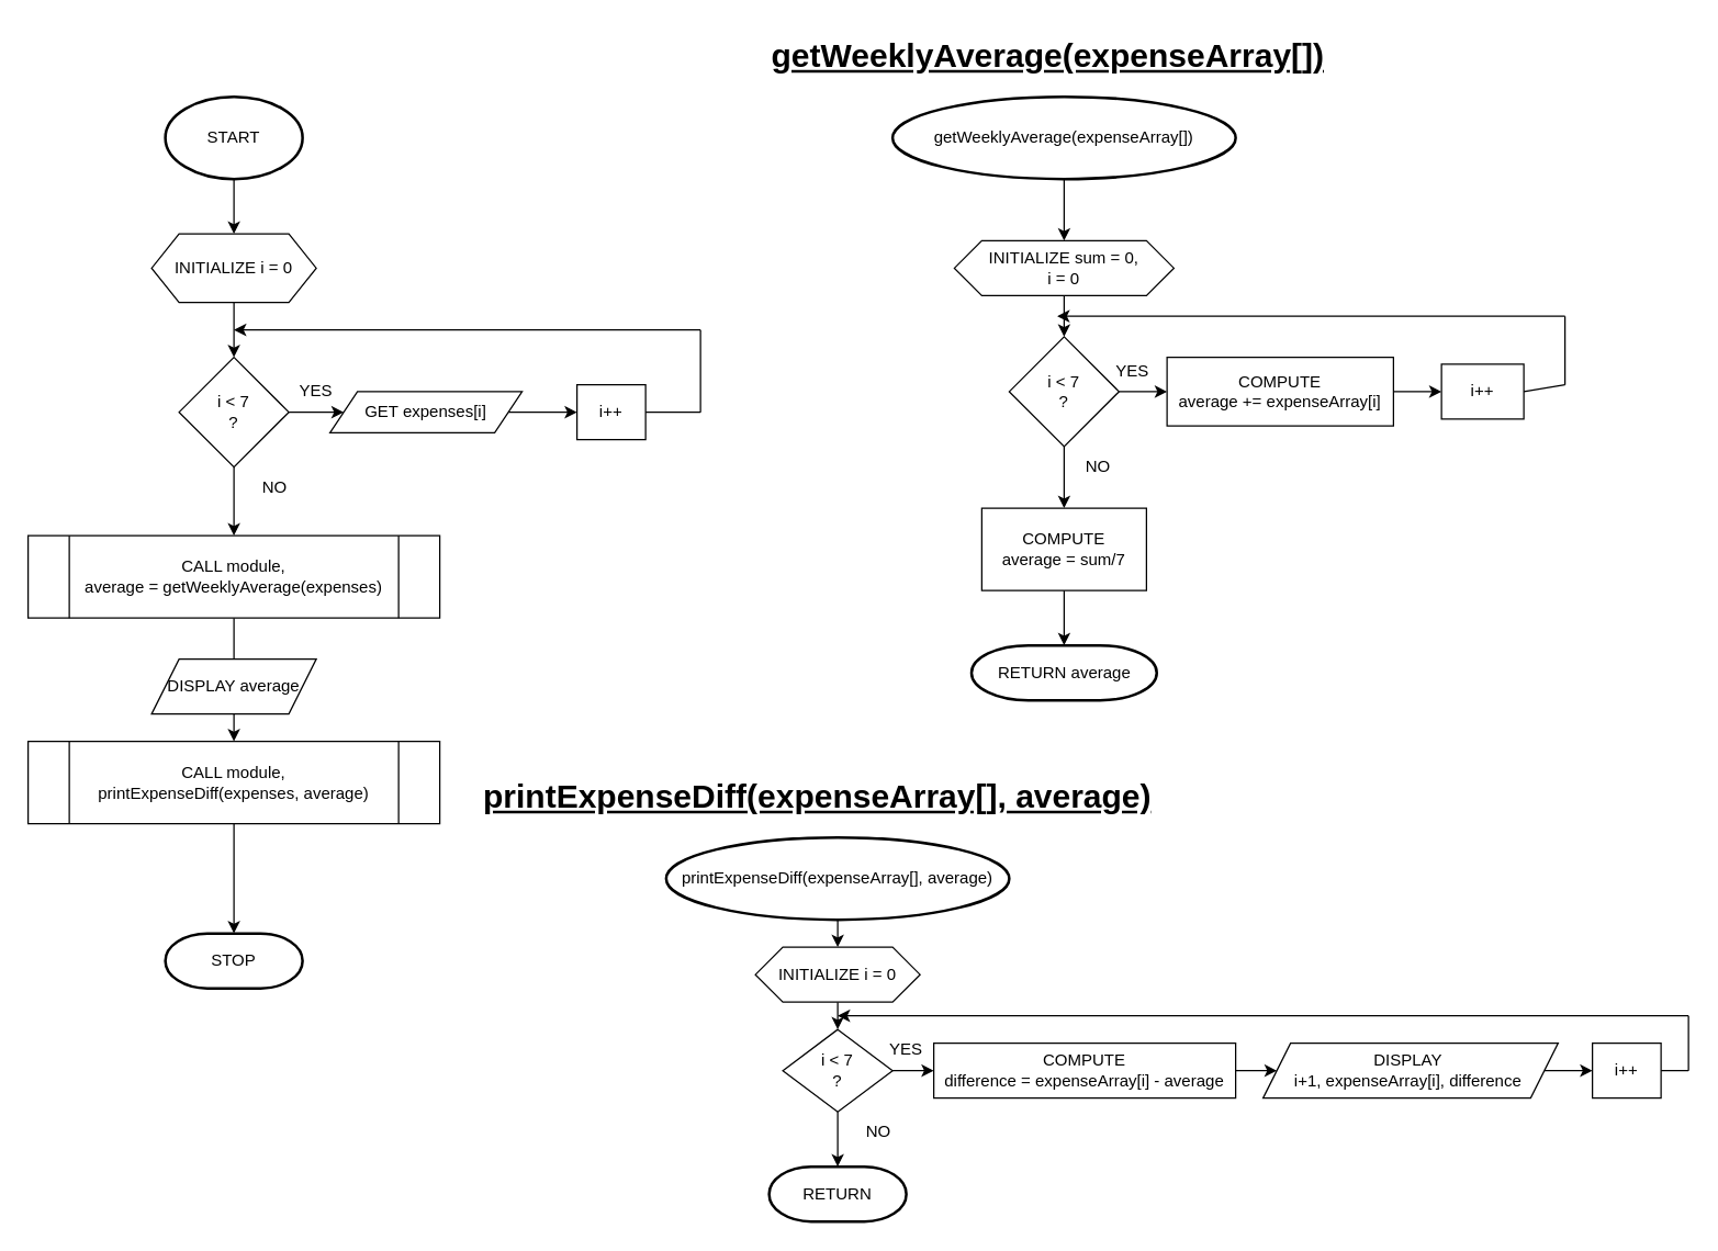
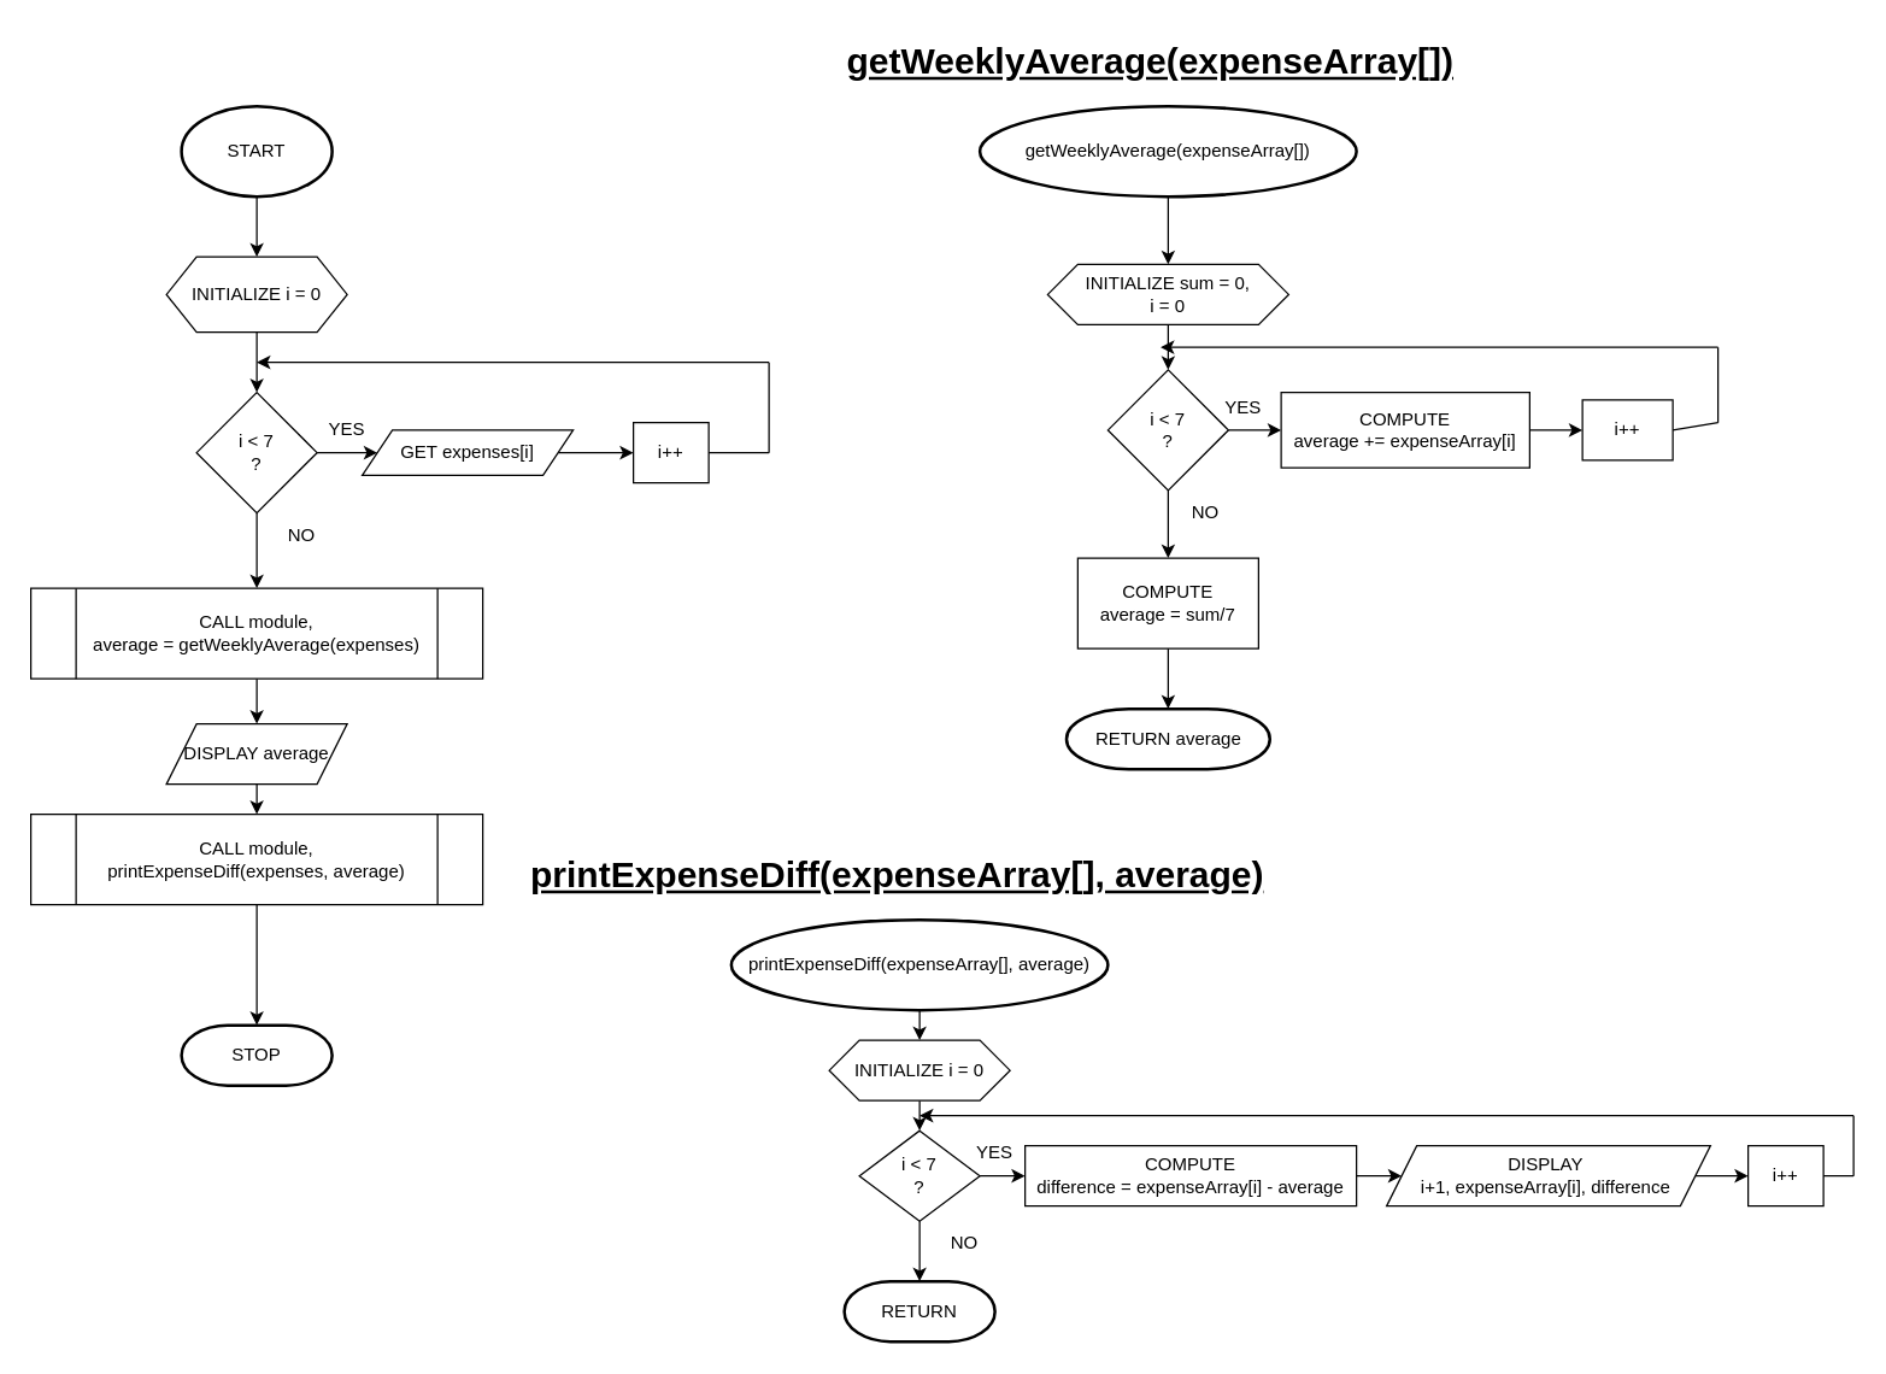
  <mxCell id="0" />
  <mxCell id="1" parent="0" />
  <mxCell id="2" style="edgeStyle=orthogonalEdgeStyle;rounded=0;orthogonalLoop=1;jettySize=auto;html=1;exitX=0.5;exitY=1;exitDx=0;exitDy=0;exitPerimeter=0;entryX=0.5;entryY=0;entryDx=0;entryDy=0;" edge="1" parent="1" source="3" target="7"><mxGeometry relative="1" as="geometry" /></mxCell>
  <mxCell id="3" value="START" style="strokeWidth=2;html=1;shape=mxgraph.flowchart.start_1;whiteSpace=wrap;" vertex="1" parent="1"><mxGeometry x="120" y="70" width="100" height="60" as="geometry" /></mxCell>
  <mxCell id="4" style="edgeStyle=orthogonalEdgeStyle;rounded=0;orthogonalLoop=1;jettySize=auto;html=1;exitX=1;exitY=0.5;exitDx=0;exitDy=0;entryX=0;entryY=0.5;entryDx=0;entryDy=0;" edge="1" parent="1" source="5" target="12"><mxGeometry relative="1" as="geometry" /></mxCell>
  <mxCell id="5" value="GET expenses[i]" style="shape=parallelogram;perimeter=parallelogramPerimeter;whiteSpace=wrap;html=1;fixedSize=1;" vertex="1" parent="1"><mxGeometry x="240" y="285" width="140" height="30" as="geometry" /></mxCell>
  <mxCell id="6" style="edgeStyle=orthogonalEdgeStyle;rounded=0;orthogonalLoop=1;jettySize=auto;html=1;exitX=0.5;exitY=1;exitDx=0;exitDy=0;entryX=0.5;entryY=0;entryDx=0;entryDy=0;" edge="1" parent="1" source="7" target="10"><mxGeometry relative="1" as="geometry" /></mxCell>
  <mxCell id="7" value="INITIALIZE i = 0" style="shape=hexagon;perimeter=hexagonPerimeter2;whiteSpace=wrap;html=1;fixedSize=1;" vertex="1" parent="1"><mxGeometry x="110" y="170" width="120" height="50" as="geometry" /></mxCell>
  <mxCell id="8" style="edgeStyle=orthogonalEdgeStyle;rounded=0;orthogonalLoop=1;jettySize=auto;html=1;exitX=1;exitY=0.5;exitDx=0;exitDy=0;entryX=0;entryY=0.5;entryDx=0;entryDy=0;" edge="1" parent="1" source="10" target="5"><mxGeometry relative="1" as="geometry" /></mxCell>
  <mxCell id="9" style="edgeStyle=orthogonalEdgeStyle;rounded=0;orthogonalLoop=1;jettySize=auto;html=1;exitX=0.5;exitY=1;exitDx=0;exitDy=0;entryX=0.5;entryY=0;entryDx=0;entryDy=0;" edge="1" parent="1" source="10" target="18"><mxGeometry relative="1" as="geometry" /></mxCell>
  <mxCell id="10" value="i &amp;lt; 7&lt;div&gt;?&lt;/div&gt;" style="rhombus;whiteSpace=wrap;html=1;" vertex="1" parent="1"><mxGeometry x="130" y="260" width="80" height="80" as="geometry" /></mxCell>
  <mxCell id="11" value="YES" style="text;html=1;align=center;verticalAlign=middle;whiteSpace=wrap;rounded=0;" vertex="1" parent="1"><mxGeometry x="200" y="270" width="60" height="30" as="geometry" /></mxCell>
  <mxCell id="12" value="i++" style="rounded=0;whiteSpace=wrap;html=1;" vertex="1" parent="1"><mxGeometry x="420" y="280" width="50" height="40" as="geometry" /></mxCell>
  <mxCell id="13" value="" style="endArrow=classic;html=1;rounded=0;" edge="1" parent="1"><mxGeometry width="50" height="50" relative="1" as="geometry"><mxPoint x="510" y="240" as="sourcePoint" /><mxPoint x="170" y="240" as="targetPoint" /></mxGeometry></mxCell>
  <mxCell id="14" value="" style="endArrow=none;html=1;rounded=0;exitX=1;exitY=0.5;exitDx=0;exitDy=0;" edge="1" parent="1" source="12"><mxGeometry width="50" height="50" relative="1" as="geometry"><mxPoint x="320" y="410" as="sourcePoint" /><mxPoint x="510" y="300" as="targetPoint" /></mxGeometry></mxCell>
  <mxCell id="15" value="" style="endArrow=none;html=1;rounded=0;" edge="1" parent="1"><mxGeometry width="50" height="50" relative="1" as="geometry"><mxPoint x="510" y="300" as="sourcePoint" /><mxPoint x="510" y="240" as="targetPoint" /></mxGeometry></mxCell>
  <mxCell id="16" value="NO" style="text;html=1;align=center;verticalAlign=middle;whiteSpace=wrap;rounded=0;" vertex="1" parent="1"><mxGeometry x="170" y="340" width="60" height="30" as="geometry" /></mxCell>
- <mxCell id="17" style="edgeStyle=orthogonalEdgeStyle;rounded=0;orthogonalLoop=1;jettySize=auto;html=1;exitX=0.5;exitY=1;exitDx=0;exitDy=0;entryX=0.5;entryY=0;entryDx=0;entryDy=0;endArrow=none;" edge="1" parent="1" source="18" target="53"><mxGeometry relative="1" as="geometry" /></mxCell>
+ <mxCell id="17" style="edgeStyle=orthogonalEdgeStyle;rounded=0;orthogonalLoop=1;jettySize=auto;html=1;exitX=0.5;exitY=1;exitDx=0;exitDy=0;entryX=0.5;entryY=0;entryDx=0;entryDy=0;" edge="1" parent="1" source="18" target="53"><mxGeometry relative="1" as="geometry" /></mxCell>
  <mxCell id="18" value="CALL module,&lt;div&gt;average = getWeeklyAverage(expenses)&lt;/div&gt;" style="shape=process;whiteSpace=wrap;html=1;backgroundOutline=1;" vertex="1" parent="1"><mxGeometry x="20" y="390" width="300" height="60" as="geometry" /></mxCell>
  <mxCell id="19" value="CALL module,&lt;div&gt;printExpenseDiff(expenses, average)&lt;/div&gt;" style="shape=process;whiteSpace=wrap;html=1;backgroundOutline=1;" vertex="1" parent="1"><mxGeometry x="20" y="540" width="300" height="60" as="geometry" /></mxCell>
  <mxCell id="20" value="STOP" style="strokeWidth=2;html=1;shape=mxgraph.flowchart.terminator;whiteSpace=wrap;" vertex="1" parent="1"><mxGeometry x="120" y="680" width="100" height="40" as="geometry" /></mxCell>
  <mxCell id="21" style="edgeStyle=orthogonalEdgeStyle;rounded=0;orthogonalLoop=1;jettySize=auto;html=1;exitX=0.5;exitY=1;exitDx=0;exitDy=0;entryX=0.5;entryY=0;entryDx=0;entryDy=0;entryPerimeter=0;" edge="1" parent="1" source="19" target="20"><mxGeometry relative="1" as="geometry" /></mxCell>
  <mxCell id="22" value="&lt;h1 style=&quot;margin-top: 0px;&quot;&gt;&lt;u&gt;getWeeklyAverage(expenseArray[])&lt;/u&gt;&lt;/h1&gt;" style="text;html=1;whiteSpace=wrap;overflow=hidden;rounded=0;" vertex="1" parent="1"><mxGeometry x="560" y="20" width="420" height="40" as="geometry" /></mxCell>
  <mxCell id="23" style="edgeStyle=orthogonalEdgeStyle;rounded=0;orthogonalLoop=1;jettySize=auto;html=1;exitX=0.5;exitY=1;exitDx=0;exitDy=0;exitPerimeter=0;entryX=0.5;entryY=0;entryDx=0;entryDy=0;" edge="1" parent="1" source="24" target="26"><mxGeometry relative="1" as="geometry" /></mxCell>
  <mxCell id="24" value="getWeeklyAverage(expenseArray[])" style="strokeWidth=2;html=1;shape=mxgraph.flowchart.start_1;whiteSpace=wrap;" vertex="1" parent="1"><mxGeometry x="650" y="70" width="250" height="60" as="geometry" /></mxCell>
  <mxCell id="25" style="edgeStyle=orthogonalEdgeStyle;rounded=0;orthogonalLoop=1;jettySize=auto;html=1;exitX=0.5;exitY=1;exitDx=0;exitDy=0;entryX=0.5;entryY=0;entryDx=0;entryDy=0;" edge="1" parent="1" source="26" target="29"><mxGeometry relative="1" as="geometry" /></mxCell>
  <mxCell id="26" value="INITIALIZE sum = 0,&lt;div&gt;i = 0&lt;/div&gt;" style="shape=hexagon;perimeter=hexagonPerimeter2;whiteSpace=wrap;html=1;fixedSize=1;" vertex="1" parent="1"><mxGeometry x="695" y="175" width="160" height="40" as="geometry" /></mxCell>
  <mxCell id="27" style="edgeStyle=orthogonalEdgeStyle;rounded=0;orthogonalLoop=1;jettySize=auto;html=1;exitX=1;exitY=0.5;exitDx=0;exitDy=0;entryX=0;entryY=0.5;entryDx=0;entryDy=0;" edge="1" parent="1" source="29" target="31"><mxGeometry relative="1" as="geometry" /></mxCell>
  <mxCell id="28" style="edgeStyle=orthogonalEdgeStyle;rounded=0;orthogonalLoop=1;jettySize=auto;html=1;exitX=0.5;exitY=1;exitDx=0;exitDy=0;entryX=0.5;entryY=0;entryDx=0;entryDy=0;" edge="1" parent="1" source="29" target="38"><mxGeometry relative="1" as="geometry" /></mxCell>
  <mxCell id="29" value="i &amp;lt; 7&lt;div&gt;?&lt;/div&gt;" style="rhombus;whiteSpace=wrap;html=1;" vertex="1" parent="1"><mxGeometry x="735" y="245" width="80" height="80" as="geometry" /></mxCell>
  <mxCell id="30" style="edgeStyle=orthogonalEdgeStyle;rounded=0;orthogonalLoop=1;jettySize=auto;html=1;exitX=1;exitY=0.5;exitDx=0;exitDy=0;entryX=0;entryY=0.5;entryDx=0;entryDy=0;" edge="1" parent="1" source="31" target="33"><mxGeometry relative="1" as="geometry" /></mxCell>
  <mxCell id="31" value="COMPUTE&lt;div&gt;average += expenseArray[i]&lt;/div&gt;" style="rounded=0;whiteSpace=wrap;html=1;" vertex="1" parent="1"><mxGeometry x="850" y="260" width="165" height="50" as="geometry" /></mxCell>
  <mxCell id="32" value="YES" style="text;html=1;align=center;verticalAlign=middle;whiteSpace=wrap;rounded=0;" vertex="1" parent="1"><mxGeometry x="795" y="255" width="60" height="30" as="geometry" /></mxCell>
  <mxCell id="33" value="i++" style="rounded=0;whiteSpace=wrap;html=1;" vertex="1" parent="1"><mxGeometry x="1050" y="265" width="60" height="40" as="geometry" /></mxCell>
  <mxCell id="34" value="" style="endArrow=classic;html=1;rounded=0;" edge="1" parent="1"><mxGeometry width="50" height="50" relative="1" as="geometry"><mxPoint x="1140" y="230" as="sourcePoint" /><mxPoint x="770" y="230" as="targetPoint" /></mxGeometry></mxCell>
  <mxCell id="35" value="" style="endArrow=none;html=1;rounded=0;" edge="1" parent="1"><mxGeometry width="50" height="50" relative="1" as="geometry"><mxPoint x="1140" y="280" as="sourcePoint" /><mxPoint x="1140" y="230" as="targetPoint" /></mxGeometry></mxCell>
  <mxCell id="36" value="" style="endArrow=none;html=1;rounded=0;exitX=1;exitY=0.5;exitDx=0;exitDy=0;" edge="1" parent="1" source="33"><mxGeometry width="50" height="50" relative="1" as="geometry"><mxPoint x="1000" y="310" as="sourcePoint" /><mxPoint x="1140" y="280" as="targetPoint" /></mxGeometry></mxCell>
  <mxCell id="37" value="NO" style="text;html=1;align=center;verticalAlign=middle;whiteSpace=wrap;rounded=0;" vertex="1" parent="1"><mxGeometry x="770" y="325" width="60" height="30" as="geometry" /></mxCell>
  <mxCell id="38" value="COMPUTE&lt;div&gt;average = sum/7&lt;/div&gt;" style="rounded=0;whiteSpace=wrap;html=1;" vertex="1" parent="1"><mxGeometry x="715" y="370" width="120" height="60" as="geometry" /></mxCell>
  <mxCell id="39" value="RETURN average" style="strokeWidth=2;html=1;shape=mxgraph.flowchart.terminator;whiteSpace=wrap;" vertex="1" parent="1"><mxGeometry x="707.5" y="470" width="135" height="40" as="geometry" /></mxCell>
  <mxCell id="40" style="edgeStyle=orthogonalEdgeStyle;rounded=0;orthogonalLoop=1;jettySize=auto;html=1;exitX=0.5;exitY=1;exitDx=0;exitDy=0;entryX=0.5;entryY=0;entryDx=0;entryDy=0;entryPerimeter=0;" edge="1" parent="1" source="38" target="39"><mxGeometry relative="1" as="geometry" /></mxCell>
  <mxCell id="41" value="&lt;h1 style=&quot;margin-top: 0px;&quot;&gt;&lt;u&gt;printExpenseDiff(expenseArray[], average)&lt;/u&gt;&lt;/h1&gt;" style="text;html=1;whiteSpace=wrap;overflow=hidden;rounded=0;" vertex="1" parent="1"><mxGeometry x="350" y="560" width="530" height="40" as="geometry" /></mxCell>
  <mxCell id="42" style="edgeStyle=orthogonalEdgeStyle;rounded=0;orthogonalLoop=1;jettySize=auto;html=1;exitX=0.5;exitY=1;exitDx=0;exitDy=0;exitPerimeter=0;entryX=0.5;entryY=0;entryDx=0;entryDy=0;" edge="1" parent="1" source="43" target="45"><mxGeometry relative="1" as="geometry" /></mxCell>
  <mxCell id="43" value="printExpenseDiff(expenseArray[], average)" style="strokeWidth=2;html=1;shape=mxgraph.flowchart.start_1;whiteSpace=wrap;" vertex="1" parent="1"><mxGeometry x="485" y="610" width="250" height="60" as="geometry" /></mxCell>
  <mxCell id="44" style="edgeStyle=orthogonalEdgeStyle;rounded=0;orthogonalLoop=1;jettySize=auto;html=1;exitX=0.5;exitY=1;exitDx=0;exitDy=0;entryX=0.5;entryY=0;entryDx=0;entryDy=0;" edge="1" parent="1" source="45" target="47"><mxGeometry relative="1" as="geometry" /></mxCell>
  <mxCell id="45" value="INITIALIZE i = 0" style="shape=hexagon;perimeter=hexagonPerimeter2;whiteSpace=wrap;html=1;fixedSize=1;" vertex="1" parent="1"><mxGeometry x="550" y="690" width="120" height="40" as="geometry" /></mxCell>
  <mxCell id="46" style="edgeStyle=orthogonalEdgeStyle;rounded=0;orthogonalLoop=1;jettySize=auto;html=1;exitX=1;exitY=0.5;exitDx=0;exitDy=0;" edge="1" parent="1" source="47" target="49"><mxGeometry relative="1" as="geometry" /></mxCell>
  <mxCell id="47" value="i &amp;lt; 7&lt;div&gt;?&lt;/div&gt;" style="rhombus;whiteSpace=wrap;html=1;" vertex="1" parent="1"><mxGeometry x="570" y="750" width="80" height="60" as="geometry" /></mxCell>
  <mxCell id="48" style="edgeStyle=orthogonalEdgeStyle;rounded=0;orthogonalLoop=1;jettySize=auto;html=1;exitX=1;exitY=0.5;exitDx=0;exitDy=0;" edge="1" parent="1" source="49" target="51"><mxGeometry relative="1" as="geometry" /></mxCell>
  <mxCell id="49" value="COMPUTE&lt;div&gt;difference = expenseArray[i] - average&lt;/div&gt;" style="rounded=0;whiteSpace=wrap;html=1;" vertex="1" parent="1"><mxGeometry x="680" y="760" width="220" height="40" as="geometry" /></mxCell>
  <mxCell id="50" style="edgeStyle=orthogonalEdgeStyle;rounded=0;orthogonalLoop=1;jettySize=auto;html=1;exitX=1;exitY=0.5;exitDx=0;exitDy=0;entryX=0;entryY=0.5;entryDx=0;entryDy=0;" edge="1" parent="1" source="51" target="55"><mxGeometry relative="1" as="geometry" /></mxCell>
  <mxCell id="51" value="DISPLAY&amp;nbsp;&lt;div&gt;i+1, expenseArray[i], difference&amp;nbsp;&lt;/div&gt;" style="shape=parallelogram;perimeter=parallelogramPerimeter;whiteSpace=wrap;html=1;fixedSize=1;" vertex="1" parent="1"><mxGeometry x="920" y="760" width="215" height="40" as="geometry" /></mxCell>
  <mxCell id="52" style="edgeStyle=orthogonalEdgeStyle;rounded=0;orthogonalLoop=1;jettySize=auto;html=1;exitX=0.5;exitY=1;exitDx=0;exitDy=0;entryX=0.5;entryY=0;entryDx=0;entryDy=0;" edge="1" parent="1" source="53" target="19"><mxGeometry relative="1" as="geometry" /></mxCell>
  <mxCell id="53" value="DISPLAY average" style="shape=parallelogram;perimeter=parallelogramPerimeter;whiteSpace=wrap;html=1;fixedSize=1;" vertex="1" parent="1"><mxGeometry x="110" y="480" width="120" height="40" as="geometry" /></mxCell>
  <mxCell id="54" value="YES" style="text;html=1;align=center;verticalAlign=middle;whiteSpace=wrap;rounded=0;" vertex="1" parent="1"><mxGeometry x="630" y="750" width="60" height="30" as="geometry" /></mxCell>
  <mxCell id="55" value="i++" style="rounded=0;whiteSpace=wrap;html=1;" vertex="1" parent="1"><mxGeometry x="1160" y="760" width="50" height="40" as="geometry" /></mxCell>
  <mxCell id="56" value="" style="endArrow=classic;html=1;rounded=0;" edge="1" parent="1"><mxGeometry width="50" height="50" relative="1" as="geometry"><mxPoint x="1230" y="740" as="sourcePoint" /><mxPoint x="610" y="740" as="targetPoint" /></mxGeometry></mxCell>
  <mxCell id="57" value="" style="endArrow=none;html=1;rounded=0;" edge="1" parent="1"><mxGeometry width="50" height="50" relative="1" as="geometry"><mxPoint x="1230" y="780" as="sourcePoint" /><mxPoint x="1230" y="740" as="targetPoint" /></mxGeometry></mxCell>
  <mxCell id="58" value="" style="endArrow=none;html=1;rounded=0;exitX=1;exitY=0.5;exitDx=0;exitDy=0;" edge="1" parent="1" source="55"><mxGeometry width="50" height="50" relative="1" as="geometry"><mxPoint x="980" y="760" as="sourcePoint" /><mxPoint x="1230" y="780" as="targetPoint" /></mxGeometry></mxCell>
  <mxCell id="59" value="NO" style="text;html=1;align=center;verticalAlign=middle;whiteSpace=wrap;rounded=0;" vertex="1" parent="1"><mxGeometry x="610" y="810" width="60" height="30" as="geometry" /></mxCell>
  <mxCell id="60" value="RETURN" style="strokeWidth=2;html=1;shape=mxgraph.flowchart.terminator;whiteSpace=wrap;" vertex="1" parent="1"><mxGeometry x="560" y="850" width="100" height="40" as="geometry" /></mxCell>
  <mxCell id="61" style="edgeStyle=orthogonalEdgeStyle;rounded=0;orthogonalLoop=1;jettySize=auto;html=1;exitX=0.5;exitY=1;exitDx=0;exitDy=0;entryX=0.5;entryY=0;entryDx=0;entryDy=0;entryPerimeter=0;" edge="1" parent="1" source="47" target="60"><mxGeometry relative="1" as="geometry" /></mxCell>
